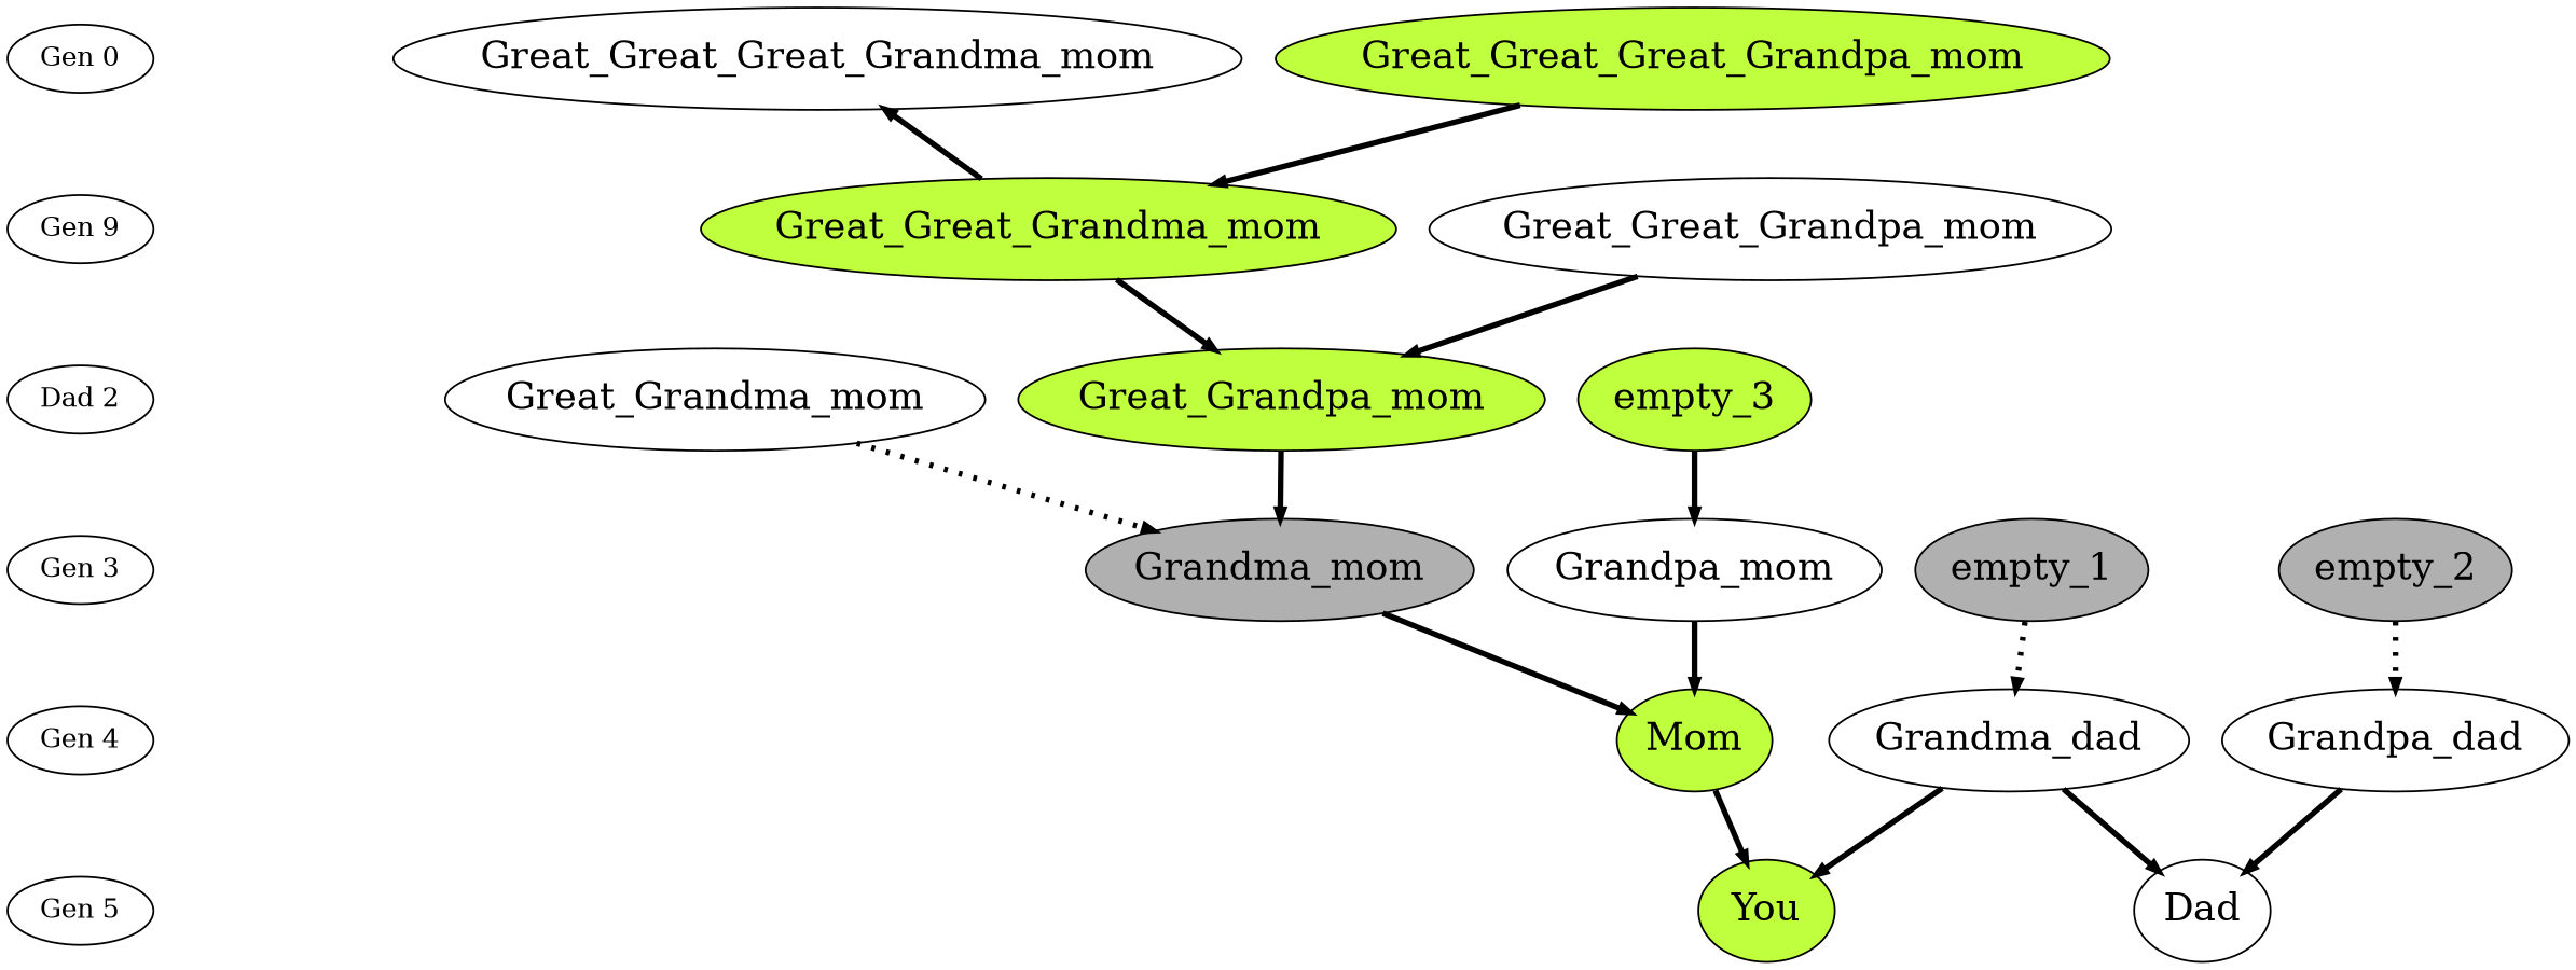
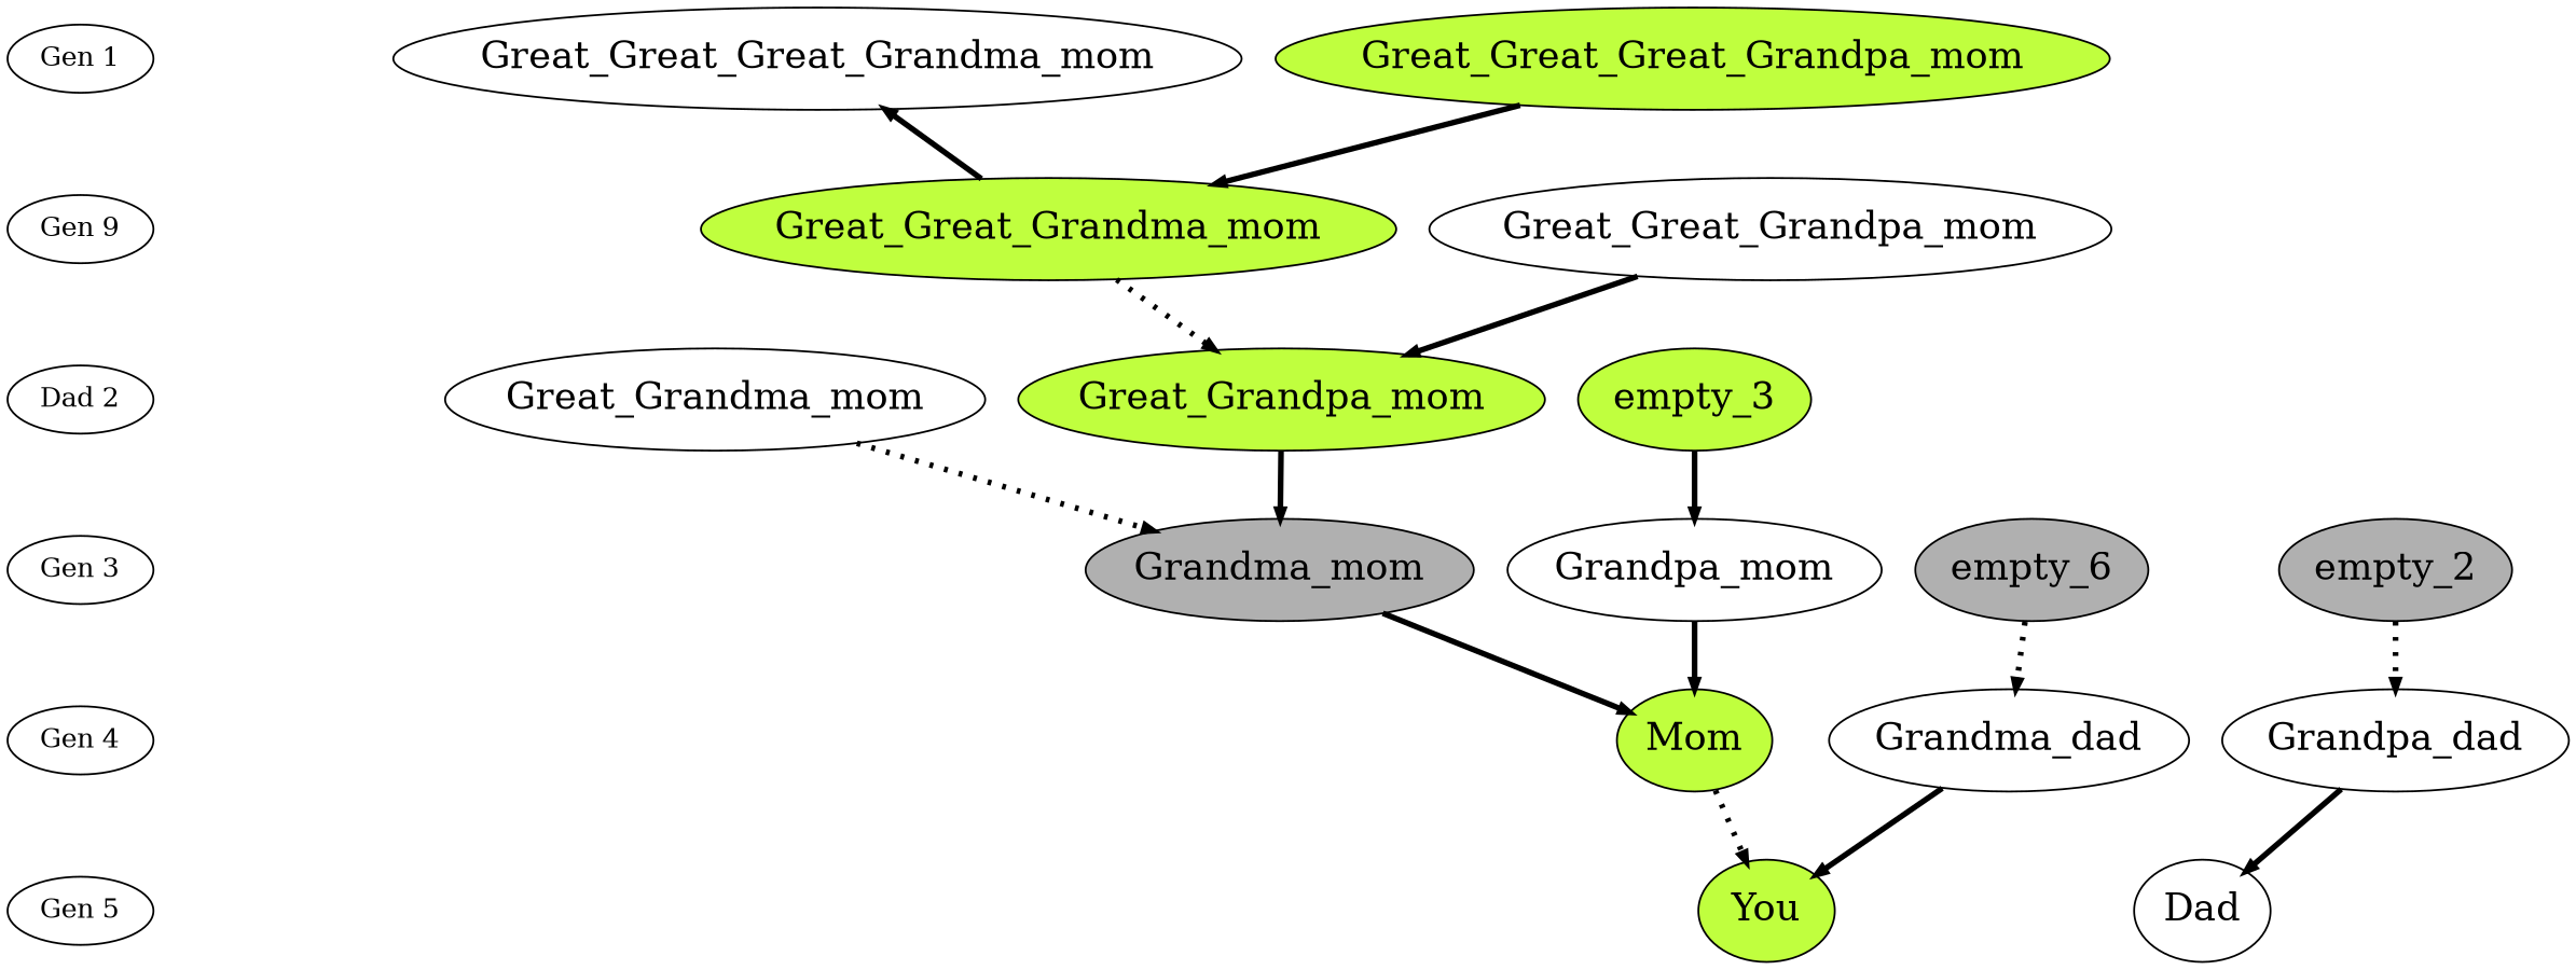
  digraph {
    node [fillcolor=white fontsize=20 penwidth=1 shape=oval style=filled]
    edge [style=solid arrowsize=0.5 color="#000000" penwidth=3.0]
-   "Gen 0" [fillcolor="" fontsize="" penwidth="" shape="" style=""]
+   "Gen 0" [label="Gen 1" fillcolor="" fontsize="" penwidth="" shape="" style=""]
    Great_Great_Great_Grandma_mom [height=0.75 width=1.0]
    n3 [label="Gen 9" fillcolor="" fontsize="" penwidth="" shape="" style=""]
    Great_Great_Grandma_mom [fillcolor=olivedrab1 height=0.75 width=1.0]
    n5 [label="Dad 2" fillcolor="" fontsize="" penwidth="" shape="" style=""]
    Great_Grandma_mom [height=0.75 width=1.0]
    "Gen 3" [fillcolor="" fontsize="" penwidth="" shape="" style=""]
    Grandma_mom [fillcolor=gray69 height=0.75 width=1.0]
    "Gen 4" [fillcolor="" fontsize="" penwidth="" shape="" style=""]
    Mom [fillcolor=olivedrab1 height=0.75 width=1.0]
    "Gen 5" [fillcolor="" fontsize="" penwidth="" shape="" style=""]
    You [fillcolor=olivedrab1 height=0.75 width=1.0]
    Great_Grandpa_mom [fillcolor=olivedrab1 height=0.75 width=1.0]
-   empty_1 [fillcolor=gray69 height=0.75 width=1.0]
+   empty_1 [fillcolor=gray69 height=0.75 width=1.0 label=empty_6]
    Grandma_dad [height=0.75 width=1.0]
    Dad [height=0.75 width=1.0]
    empty_2 [fillcolor=gray69 height=0.75 width=1.0]
    Grandpa_dad [height=0.75 width=1.0]
    empty_3 [fillcolor=olivedrab1 height=0.75 width=1.0]
    Grandpa_mom [height=0.75 width=1.0]
    Great_Great_Great_Grandpa_mom [fillcolor=olivedrab1 height=0.75 width=1.0]
    Great_Great_Grandpa_mom [height=0.75 width=1.0]
    subgraph sub_1 {
      rank=same
      "Gen 0"
      Great_Great_Great_Grandma_mom
    }
    subgraph sub_2 {
      rank=same
      n3
      Great_Great_Grandma_mom
    }
    subgraph sub_3 {
      rank=same
      n5
      Great_Grandma_mom
    }
    subgraph sub_4 {
      rank=same
      "Gen 3"
      Grandma_mom
    }
    subgraph sub_5 {
      rank=same
      "Gen 4"
      Mom
    }
    subgraph sub_6 {
      rank=same
      "Gen 5"
      You
    }
    "Gen 0" -> n3 [style=invis arrowsize="" color="" penwidth=""]
    n3 -> n5 [style=invis arrowsize="" color="" penwidth=""]
    Great_Great_Grandma_mom -> Great_Great_Great_Grandma_mom
-   Great_Great_Grandma_mom -> Great_Grandpa_mom
+   Great_Great_Grandma_mom -> Great_Grandpa_mom [style=dotted]
    n5 -> "Gen 3" [style=invis arrowsize="" color="" penwidth=""]
    Great_Grandma_mom -> Grandma_mom [style=dotted]
    "Gen 3" -> "Gen 4" [style=invis arrowsize="" color="" penwidth=""]
    Grandma_mom -> Mom
    "Gen 4" -> "Gen 5" [style=invis arrowsize="" color="" penwidth=""]
-   Mom -> You
+   Mom -> You [style=dotted]
    Great_Grandpa_mom -> Grandma_mom
    empty_1 -> Grandma_dad [style=dotted]
    Grandma_dad -> You
-   Grandma_dad -> Dad
    empty_2 -> Grandpa_dad [style=dotted]
    Grandpa_dad -> Dad
    empty_3 -> Grandpa_mom
    Grandpa_mom -> Mom
    Great_Great_Great_Grandpa_mom -> Great_Great_Grandma_mom
    Great_Great_Grandpa_mom -> Great_Grandpa_mom
  }
